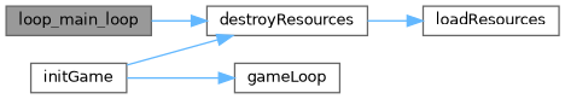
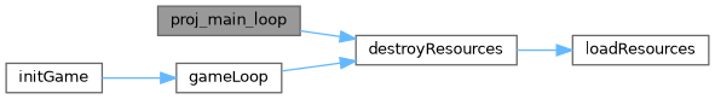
  digraph {
    rankdir=LR
    node [color=grey40 fillcolor=white fontname=Helvetica fontsize=10 shape=box style=filled]
    edge [color=steelblue1 fontname=Helvetica fontsize=10 labelfontname=Helvetica labelfontsize=10 style=solid]
-   n1 [color=gray40 fillcolor=grey60 fontcolor=black height=0.2 label=loop_main_loop width=0.4]
+   n1 [color=gray40 fillcolor=grey60 fontcolor=black height=0.2 label=proj_main_loop width=0.4]
    n2 [height=0.2 label=destroyResources width=0.4]
    n3 [height=0.2 label=initGame width=0.4]
    n4 [height=0.2 label=gameLoop width=0.4]
    n5 [height=0.2 label=loadResources width=0.4]
    n1 -> n2
    n2 -> n5
    n3 -> n4
-   n3 -> n2
+   n4 -> n2
  }
